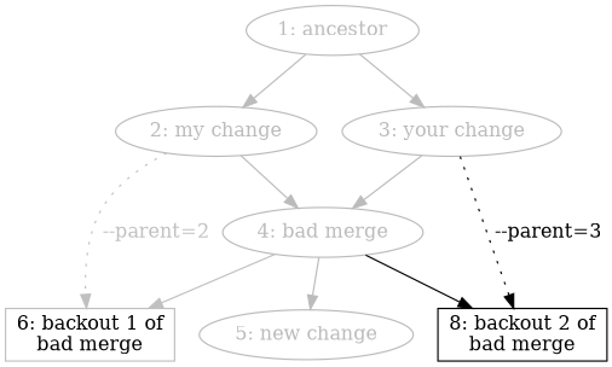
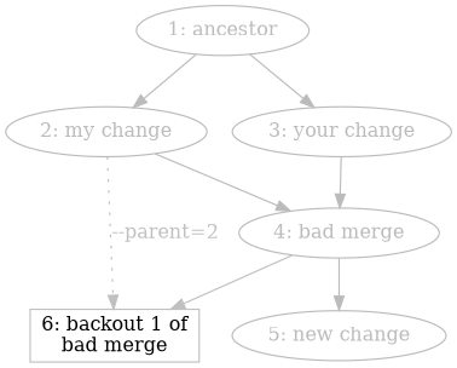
  digraph {
    node [color="#bbbbbb" fontcolor="#bbbbbb"]
    edge [color="#bbbbbb"]
    n1 [label="1: ancestor"]
    n2 [label="2: my change"]
    n3 [label="3: your change"]
    n4 [label="4: bad merge"]
    n5 [color=grey label="6: backout 1 of\nbad merge" shape=box fontcolor=""]
-   n6 [label="8: backout 2 of\nbad merge" shape=box color="" fontcolor=""]
    n7 [label="5: new change"]
    n1 -> n2
    n1 -> n3
    n2 -> n4
    n2 -> n5 [color=grey fontcolor=grey label="--parent=2" style=dotted]
    n3 -> n4
-   n3 -> n6 [label="--parent=3" style=dotted color=""]
    n4 -> n5 [color=grey]
-   n4 -> n6 [color=""]
    n4 -> n7
  }
